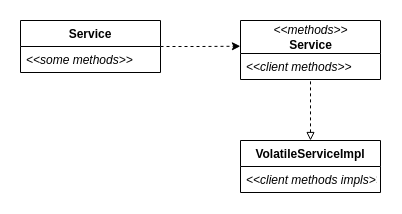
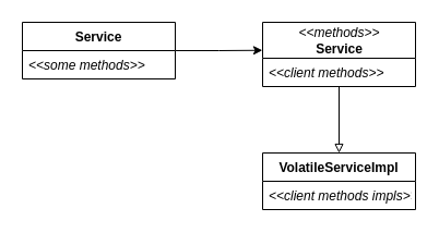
  <mxCell id="0" />
  <mxCell id="1" parent="0" />
- <mxCell id="2" style="edgeStyle=orthogonalEdgeStyle;rounded=0;orthogonalLoop=1;jettySize=auto;html=1;exitX=0.5;exitY=0;exitDx=0;exitDy=0;entryX=0.5;entryY=1;entryDx=0;entryDy=0;endArrow=none;endFill=0;startArrow=block;startFill=0;dashed=1;" edge="1" parent="1" source="3" target="8"><mxGeometry relative="1" as="geometry"><mxPoint x="310" y="80" as="targetPoint" /></mxGeometry></mxCell>
+ <mxCell id="2" style="edgeStyle=orthogonalEdgeStyle;rounded=0;orthogonalLoop=1;jettySize=auto;html=1;exitX=0.5;exitY=0;exitDx=0;exitDy=0;entryX=0.5;entryY=1;entryDx=0;entryDy=0;endArrow=none;endFill=0;startArrow=block;startFill=0;" edge="1" parent="1" source="3" target="8"><mxGeometry relative="1" as="geometry"><mxPoint x="310" y="80" as="targetPoint" /></mxGeometry></mxCell>
  <mxCell id="3" value="VolatileServiceImpl" style="swimlane;fontStyle=1;childLayout=stackLayout;horizontal=1;startSize=26;fillColor=#ffffff;horizontalStack=0;resizeParent=1;resizeParentMax=0;resizeLast=0;collapsible=1;marginBottom=0;swimlaneFillColor=#ffffff;" vertex="1" parent="1"><mxGeometry x="240" y="140" width="140" height="52" as="geometry" /></mxCell>
  <mxCell id="4" value="&lt;&lt;client methods impls&gt;&gt;" style="text;strokeColor=none;fillColor=none;align=left;verticalAlign=top;spacingLeft=4;spacingRight=4;overflow=hidden;rotatable=0;points=[[0,0.5],[1,0.5]];portConstraint=eastwest;fontStyle=2" vertex="1" parent="3"><mxGeometry y="26" width="140" height="26" as="geometry" /></mxCell>
- <mxCell id="5" style="edgeStyle=orthogonalEdgeStyle;rounded=0;orthogonalLoop=1;jettySize=auto;html=1;exitX=1;exitY=0.5;exitDx=0;exitDy=0;entryX=-0.001;entryY=0.436;entryDx=0;entryDy=0;entryPerimeter=0;dashed=1;" edge="1" parent="1" source="6" target="8"><mxGeometry relative="1" as="geometry"><Array as="points"><mxPoint x="200" y="46" /></Array></mxGeometry></mxCell>
+ <mxCell id="5" style="edgeStyle=orthogonalEdgeStyle;rounded=0;orthogonalLoop=1;jettySize=auto;html=1;exitX=1;exitY=0.5;exitDx=0;exitDy=0;entryX=-0.001;entryY=0.436;entryDx=0;entryDy=0;entryPerimeter=0;" edge="1" parent="1" source="6" target="8"><mxGeometry relative="1" as="geometry"><Array as="points"><mxPoint x="200" y="46" /></Array></mxGeometry></mxCell>
  <mxCell id="6" value="Service" style="swimlane;fontStyle=1;childLayout=stackLayout;horizontal=1;startSize=26;fillColor=#ffffff;horizontalStack=0;resizeParent=1;resizeParentMax=0;resizeLast=0;collapsible=1;marginBottom=0;swimlaneFillColor=#ffffff;" vertex="1" parent="1"><mxGeometry x="20" y="20" width="140" height="52" as="geometry" /></mxCell>
  <mxCell id="7" value="&lt;&lt;some methods&gt;&gt;" style="text;strokeColor=none;fillColor=none;align=left;verticalAlign=top;spacingLeft=4;spacingRight=4;overflow=hidden;rotatable=0;points=[[0,0.5],[1,0.5]];portConstraint=eastwest;fontStyle=2" vertex="1" parent="6"><mxGeometry y="26" width="140" height="26" as="geometry" /></mxCell>
  <mxCell id="8" value="&lt;i style=&quot;font-weight: normal&quot;&gt;&amp;lt;&amp;lt;methods&amp;gt;&amp;gt;&lt;/i&gt;&lt;br&gt;Service" style="swimlane;fontStyle=1;childLayout=stackLayout;horizontal=1;startSize=33;fillColor=#ffffff;horizontalStack=0;resizeParent=1;resizeParentMax=0;resizeLast=0;collapsible=1;marginBottom=0;swimlaneFillColor=#ffffff;html=1;" vertex="1" parent="1"><mxGeometry x="240" y="20" width="140" height="59" as="geometry" /></mxCell>
  <mxCell id="9" value="&lt;&lt;client methods&gt;&gt;" style="text;strokeColor=none;fillColor=none;align=left;verticalAlign=top;spacingLeft=4;spacingRight=4;overflow=hidden;rotatable=0;points=[[0,0.5],[1,0.5]];portConstraint=eastwest;fontStyle=2" vertex="1" parent="8"><mxGeometry y="33" width="140" height="26" as="geometry" /></mxCell>
